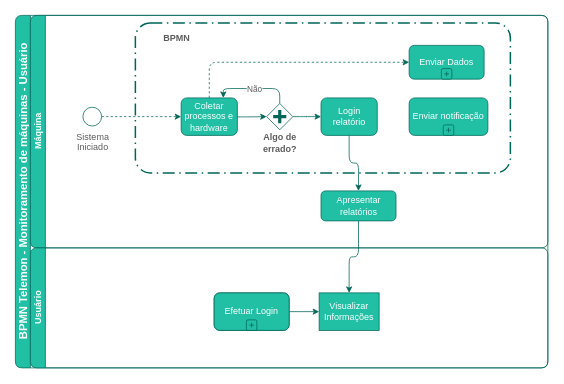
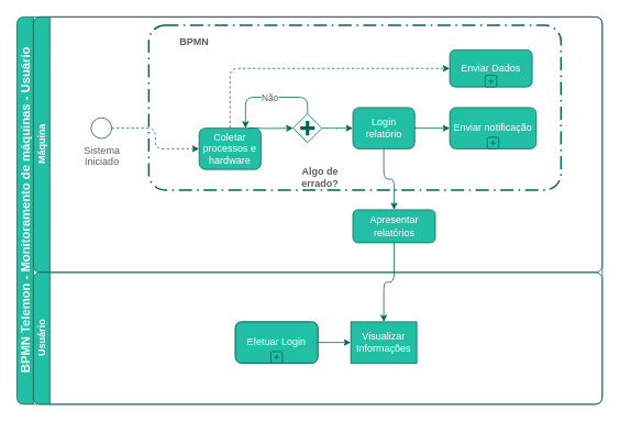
  <mxCell id="0" />
  <mxCell id="1" parent="0" />
  <mxCell id="2" value="&lt;font style=&quot;font-size: 15px&quot;&gt;BPMN Telemon - Monitoramento de máquinas - Usuário&lt;br&gt;&lt;/font&gt;" style="swimlane;html=1;childLayout=stackLayout;resizeParent=1;resizeParentMax=0;horizontal=0;startSize=20;horizontalStack=0;fillColor=#21C0A5;strokeColor=#006658;rounded=1;fontColor=#FFFFFF;" parent="1" vertex="1"><mxGeometry x="20" y="20" width="710" height="470" as="geometry" /></mxCell>
  <mxCell id="3" value="Máquina" style="swimlane;html=1;startSize=20;horizontal=0;swimlaneFillColor=none;fillColor=#21C0A5;strokeColor=#006658;rounded=1;fontColor=#FFFFFF;" parent="2" vertex="1"><mxGeometry x="20" width="690" height="310" as="geometry" /></mxCell>
  <mxCell id="4" value="Enviar Dados" style="html=1;whiteSpace=wrap;dropTarget=0;fillColor=#21C0A5;strokeColor=#006658;rounded=1;fontColor=#FFFFFF;" parent="3" vertex="1"><mxGeometry x="505" y="40" width="100" height="45" as="geometry" /></mxCell>
  <mxCell id="5" value="" style="html=1;shape=plus;outlineConnect=0;fillColor=#21C0A5;strokeColor=#006658;fontColor=#5C5C5C;rounded=1;" parent="4" vertex="1"><mxGeometry x="0.5" y="1" width="14" height="14" relative="1" as="geometry"><mxPoint x="-7" y="-14" as="offset" /></mxGeometry></mxCell>
  <mxCell id="6" value="" style="arcSize=10;dashed=1;strokeColor=#006658;fillColor=none;dashPattern=8 3 1 3;strokeWidth=2;fontColor=#5C5C5C;rounded=1;" parent="3" vertex="1"><mxGeometry x="140" y="10" width="500" height="200" as="geometry" /></mxCell>
  <mxCell id="7" value="BPMN" style="text;html=1;strokeColor=none;fillColor=none;align=center;verticalAlign=middle;whiteSpace=wrap;fontStyle=1;fontColor=#5C5C5C;rounded=1;" parent="3" vertex="1"><mxGeometry x="150" y="20" width="91" height="20" as="geometry" /></mxCell>
  <mxCell id="8" style="edgeStyle=orthogonalEdgeStyle;orthogonalLoop=1;jettySize=auto;html=1;exitX=1;exitY=0.5;exitDx=0;exitDy=0;entryX=0;entryY=0.5;entryDx=0;entryDy=0;strokeColor=#006658;fontColor=#5C5C5C;dashed=1;" parent="3" source="17" target="19" edge="1"><mxGeometry relative="1" as="geometry"><mxPoint x="130" y="135" as="targetPoint" /></mxGeometry></mxCell>
  <mxCell id="9" style="edgeStyle=orthogonalEdgeStyle;orthogonalLoop=1;jettySize=auto;html=1;exitX=1;exitY=0.5;exitDx=0;exitDy=0;entryX=0;entryY=0.5;entryDx=0;entryDy=0;entryPerimeter=0;strokeColor=#006658;fontColor=#5C5C5C;" parent="3" target="21" edge="1"><mxGeometry relative="1" as="geometry"><mxPoint x="260" y="135" as="sourcePoint" /><mxPoint x="271" y="-225" as="targetPoint" /></mxGeometry></mxCell>
  <mxCell id="10" value="Não" style="edgeStyle=orthogonalEdgeStyle;orthogonalLoop=1;jettySize=auto;html=1;exitX=0.5;exitY=0;exitDx=0;exitDy=0;entryX=0.75;entryY=0;entryDx=0;entryDy=0;strokeColor=#006658;fontColor=#5C5C5C;" parent="3" source="21" target="19" edge="1"><mxGeometry relative="1" as="geometry" /></mxCell>
  <mxCell id="11" style="edgeStyle=orthogonalEdgeStyle;orthogonalLoop=1;jettySize=auto;html=1;exitX=0.5;exitY=0;exitDx=0;exitDy=0;entryX=0;entryY=0.5;entryDx=0;entryDy=0;strokeColor=#006658;fontColor=#5C5C5C;dashed=1;" parent="3" source="19" target="4" edge="1"><mxGeometry relative="1" as="geometry"><mxPoint x="400" y="65" as="targetPoint" /></mxGeometry></mxCell>
+ <mxCell id="12" style="edgeStyle=orthogonalEdgeStyle;rounded=1;orthogonalLoop=1;jettySize=auto;html=1;exitX=1;exitY=0.5;exitDx=0;exitDy=0;entryX=0;entryY=0.5;entryDx=0;entryDy=0;strokeColor=#006658;" edge="1" parent="3" source="14" target="15"><mxGeometry relative="1" as="geometry" /></mxCell>
  <mxCell id="13" style="edgeStyle=orthogonalEdgeStyle;rounded=1;sketch=0;orthogonalLoop=1;jettySize=auto;html=1;exitX=0.5;exitY=1;exitDx=0;exitDy=0;entryX=0.5;entryY=0;entryDx=0;entryDy=0;strokeColor=#006658;fillColor=#21C0A5;fontColor=#5C5C5C;" edge="1" parent="3" source="14" target="22"><mxGeometry relative="1" as="geometry" /></mxCell>
  <mxCell id="14" value="Login relatório" style="shape=ext;html=1;whiteSpace=wrap;fillColor=#21C0A5;strokeColor=#006658;rounded=1;fontColor=#FFFFFF;" vertex="1" parent="3"><mxGeometry x="387.5" y="110" width="75" height="50" as="geometry" /></mxCell>
  <mxCell id="15" value="Enviar notificação" style="html=1;whiteSpace=wrap;dropTarget=0;fillColor=#21C0A5;strokeColor=#006658;rounded=1;fontColor=#FFFFFF;" parent="3" vertex="1"><mxGeometry x="505" y="110" width="105" height="50" as="geometry" /></mxCell>
  <mxCell id="16" value="" style="html=1;shape=plus;outlineConnect=0;fillColor=#21C0A5;strokeColor=#006658;fontColor=#5C5C5C;rounded=1;" parent="15" vertex="1"><mxGeometry x="0.5" y="1" width="14" height="14" relative="1" as="geometry"><mxPoint x="-7" y="-14" as="offset" /></mxGeometry></mxCell>
  <mxCell id="17" value="Sistema &lt;br&gt;Iniciado" style="shape=mxgraph.bpmn.shape;html=1;verticalLabelPosition=bottom;verticalAlign=top;align=center;perimeter=ellipsePerimeter;outlineConnect=0;outline=standard;symbol=general;strokeColor=#006658;fontColor=#5C5C5C;rounded=1;fillColor=none;" parent="3" vertex="1"><mxGeometry x="70" y="122.5" width="25" height="25" as="geometry" /></mxCell>
- <mxCell id="18" value="Algo de errado?" style="text;html=1;strokeColor=none;fillColor=none;align=center;verticalAlign=middle;whiteSpace=wrap;fontStyle=1;fontColor=#5C5C5C;rounded=1;" parent="3" vertex="1"><mxGeometry x="296.5" y="160" width="72" height="20" as="geometry" /></mxCell>
- <mxCell id="19" value="Coletar processos e hardware" style="shape=ext;html=1;whiteSpace=wrap;fillColor=#21C0A5;strokeColor=#006658;rounded=1;fontColor=#FFFFFF;" parent="3" vertex="1"><mxGeometry x="201" y="110" width="75" height="50" as="geometry" /></mxCell>
+ <mxCell id="18" value="Algo de errado?" style="text;html=1;strokeColor=none;fillColor=none;align=center;verticalAlign=middle;whiteSpace=wrap;fontStyle=1;fontColor=#5C5C5C;rounded=1;" parent="3" vertex="1"><mxGeometry x="311.5" y="185" width="72" height="20" as="geometry" /></mxCell>
+ <mxCell id="19" value="Coletar processos e hardware" style="shape=ext;html=1;whiteSpace=wrap;fillColor=#21C0A5;strokeColor=#006658;rounded=1;fontColor=#FFFFFF;" parent="3" vertex="1"><mxGeometry x="201" y="135" width="75" height="50" as="geometry" /></mxCell>
  <mxCell id="20" style="edgeStyle=orthogonalEdgeStyle;rounded=1;orthogonalLoop=1;jettySize=auto;html=1;exitX=1;exitY=0.5;exitDx=0;exitDy=0;strokeColor=#006658;" edge="1" parent="3" source="21" target="14"><mxGeometry relative="1" as="geometry" /></mxCell>
  <mxCell id="21" value="&lt;div style=&quot;text-align: justify&quot;&gt;&lt;br&gt;&lt;/div&gt;" style="shape=mxgraph.bpmn.shape;html=1;verticalLabelPosition=bottom;verticalAlign=top;align=center;perimeter=rhombusPerimeter;background=gateway;outlineConnect=0;outline=none;symbol=parallelGw;strokeColor=#006658;fontColor=#5C5C5C;rounded=1;fillColor=none;" parent="3" vertex="1"><mxGeometry x="315" y="117.5" width="35" height="35" as="geometry" /></mxCell>
  <mxCell id="22" value="Apresentar relatórios" style="shape=ext;html=1;whiteSpace=wrap;fillColor=#21C0A5;strokeColor=#006658;rounded=1;fontColor=#FFFFFF;" vertex="1" parent="3"><mxGeometry x="387.5" y="234" width="100" height="40" as="geometry" /></mxCell>
  <mxCell id="23" value="Usuário" style="swimlane;html=1;startSize=20;horizontal=0;fillColor=#21C0A5;strokeColor=#006658;rounded=1;fontColor=#FFFFFF;" parent="2" vertex="1"><mxGeometry x="20" y="310" width="690" height="160" as="geometry" /></mxCell>
  <mxCell id="24" style="edgeStyle=orthogonalEdgeStyle;orthogonalLoop=1;jettySize=auto;html=1;exitX=1;exitY=0.5;exitDx=0;exitDy=0;entryX=0;entryY=0.5;entryDx=0;entryDy=0;strokeColor=#006658;fontColor=#5C5C5C;" edge="1" parent="23" source="26" target="25"><mxGeometry relative="1" as="geometry" /></mxCell>
  <mxCell id="25" value="Visualizar Informações" style="whiteSpace=wrap;html=1;fillColor=#21C0A5;strokeColor=#006658;fontColor=#FFFFFF;rounded=0;" vertex="1" parent="23"><mxGeometry x="385" y="60" width="80" height="50" as="geometry" /></mxCell>
  <mxCell id="26" value="Efetuar Login" style="html=1;whiteSpace=wrap;dropTarget=0;fillColor=#21C0A5;strokeColor=#006658;fontColor=#5C5C5C;rounded=1;" vertex="1" parent="23"><mxGeometry x="245" y="60" width="100" height="50" as="geometry" /></mxCell>
  <mxCell id="27" value="" style="html=1;shape=plus;outlineConnect=0;fillColor=#21C0A5;strokeColor=#006658;fontColor=#5C5C5C;rounded=1;" vertex="1" parent="26"><mxGeometry x="0.5" y="1" width="14" height="14" relative="1" as="geometry"><mxPoint x="-7" y="-14" as="offset" /></mxGeometry></mxCell>
  <mxCell id="28" value="Efetuar Login" style="html=1;whiteSpace=wrap;dropTarget=0;fillColor=#21C0A5;strokeColor=#006658;rounded=1;fontColor=#FFFFFF;" vertex="1" parent="23"><mxGeometry x="245" y="60" width="100" height="50" as="geometry" /></mxCell>
  <mxCell id="29" value="" style="html=1;shape=plus;outlineConnect=0;fillColor=#21C0A5;strokeColor=#006658;fontColor=#5C5C5C;rounded=1;" vertex="1" parent="28"><mxGeometry x="0.5" y="1" width="14" height="14" relative="1" as="geometry"><mxPoint x="-7" y="-14" as="offset" /></mxGeometry></mxCell>
  <mxCell id="30" style="edgeStyle=orthogonalEdgeStyle;rounded=1;sketch=0;orthogonalLoop=1;jettySize=auto;html=1;exitX=0.5;exitY=1;exitDx=0;exitDy=0;entryX=0.5;entryY=0;entryDx=0;entryDy=0;strokeColor=#006658;fillColor=#21C0A5;fontColor=#5C5C5C;" edge="1" parent="2" source="22" target="25"><mxGeometry relative="1" as="geometry" /></mxCell>
